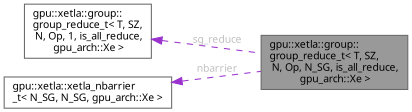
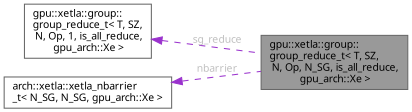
  digraph {
    rankdir=LR
    fontname="Noto Sans"
    node [color=gray40 fillcolor=white fontname="Noto Sans" fontsize=10 shape=box style=filled]
    edge [color=darkorchid3 dir=back fontcolor=grey fontname="Noto Sans" fontsize=10 labelfontname=Helvetica labelfontsize=10 style=dashed]
    n1 [fillcolor=grey60 fontcolor=black height=0.2 label="gpu::xetla::group::\lgroup_reduce_t\< T, SZ,\l N, Op, N_SG, is_all_reduce,\l gpu_arch::Xe \>" width=0.4]
    n2 [height=0.2 label="gpu::xetla::group::\lgroup_reduce_t\< T, SZ,\l N, Op, 1, is_all_reduce,\l gpu_arch::Xe \>" width=0.4]
-   n3 [height=0.2 label="gpu::xetla::xetla_nbarrier\l_t\< N_SG, N_SG, gpu_arch::Xe \>" width=0.4]
+   n3 [height=0.2 label="arch::xetla::xetla_nbarrier\l_t\< N_SG, N_SG, gpu_arch::Xe \>" width=0.4]
    n2 -> n1 [label=" sg_reduce"]
    n3 -> n1 [label=" nbarrier"]
  }
